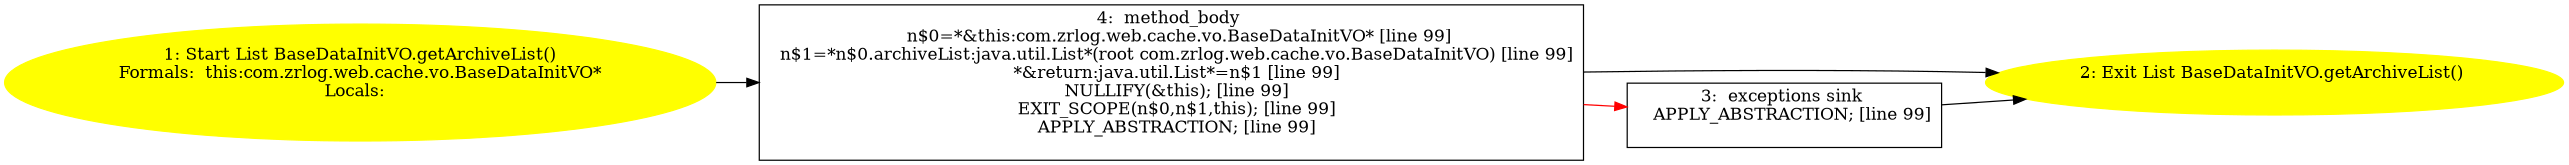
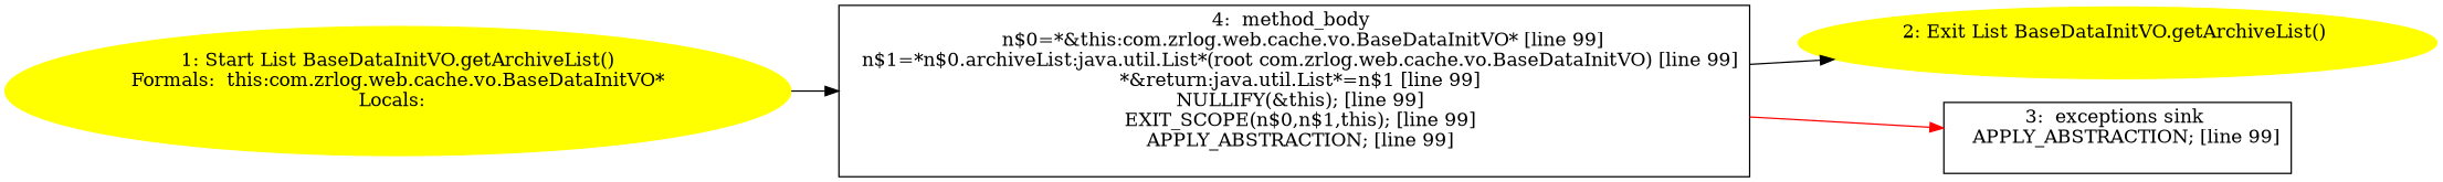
  digraph {
    rankdir=LR
    n1 [color=yellow label="1: Start List BaseDataInitVO.getArchiveList()\nFormals:  this:com.zrlog.web.cache.vo.BaseDataInitVO*\nLocals:  \n  " style=filled]
    n2 [label="4:  method_body \n   n$0=*&this:com.zrlog.web.cache.vo.BaseDataInitVO* [line 99]\n  n$1=*n$0.archiveList:java.util.List*(root com.zrlog.web.cache.vo.BaseDataInitVO) [line 99]\n  *&return:java.util.List*=n$1 [line 99]\n  NULLIFY(&this); [line 99]\n  EXIT_SCOPE(n$0,n$1,this); [line 99]\n  APPLY_ABSTRACTION; [line 99]\n " shape=box]
    n3 [color=yellow label="2: Exit List BaseDataInitVO.getArchiveList() \n  " style=filled]
    n4 [label="3:  exceptions sink \n   APPLY_ABSTRACTION; [line 99]\n " shape=box]
    n1 -> n2
    n2 -> n3
    n2 -> n4 [color=red]
-   n4 -> n3
  }
